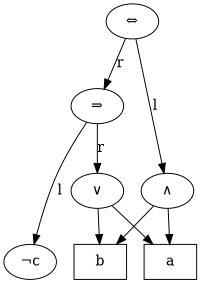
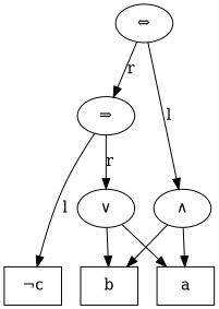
  digraph {
    n1 [label=a shape=box]
    n2 [label=b shape=box]
-   n3 [label="¬c" shape=ellipse]
+   n3 [label="¬c" shape=box]
    n4 [label="∧"]
    n5 [label="∨"]
    n6 [label="⇒"]
    n7 [label="⇔"]
    subgraph sub_1 {
      rank=same
      n1
      n2
      n3
    }
    n4 -> n1
    n4 -> n2
    n5 -> n1
    n5 -> n2
    n6 -> n3 [label=l]
    n6 -> n5 [label=r]
    n7 -> n4 [label=l]
    n7 -> n6 [label=r]
  }
